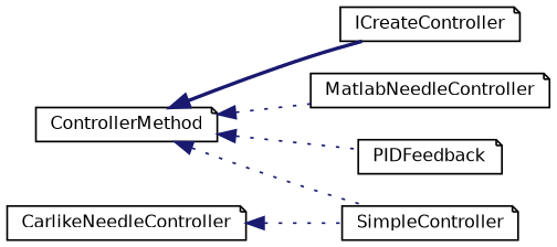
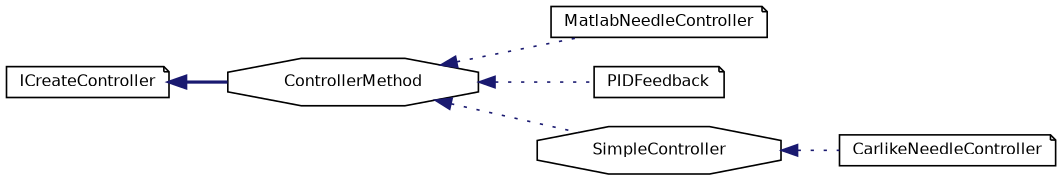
  digraph {
    rankdir=LR
    node [color=black fillcolor=white fontname=Helvetica fontsize=10 shape=note style=filled]
    edge [color=midnightblue dir=back fontname=Helvetica fontsize=10 labelfontname=Helvetica labelfontsize=10 style=dotted]
-   n1 [height=0.2 label=ControllerMethod width=0.4]
+   n1 [height=0.2 label=ControllerMethod shape=octagon width=0.4]
    n2 [height=0.2 label=ICreateController width=0.4]
    n3 [height=0.2 label=MatlabNeedleController width=0.4]
    n4 [height=0.2 label=PIDFeedback width=0.4]
-   n5 [height=0.2 label=SimpleController width=0.4]
+   n5 [height=0.2 label=SimpleController shape=octagon width=0.4]
    n6 [height=0.2 label=CarlikeNeedleController width=0.4]
-   n1 -> n2 [style=bold]
+   n2 -> n1 [style=bold]
    n1 -> n3
    n1 -> n4
    n1 -> n5
-   n6 -> n5
+   n5 -> n6
  }
